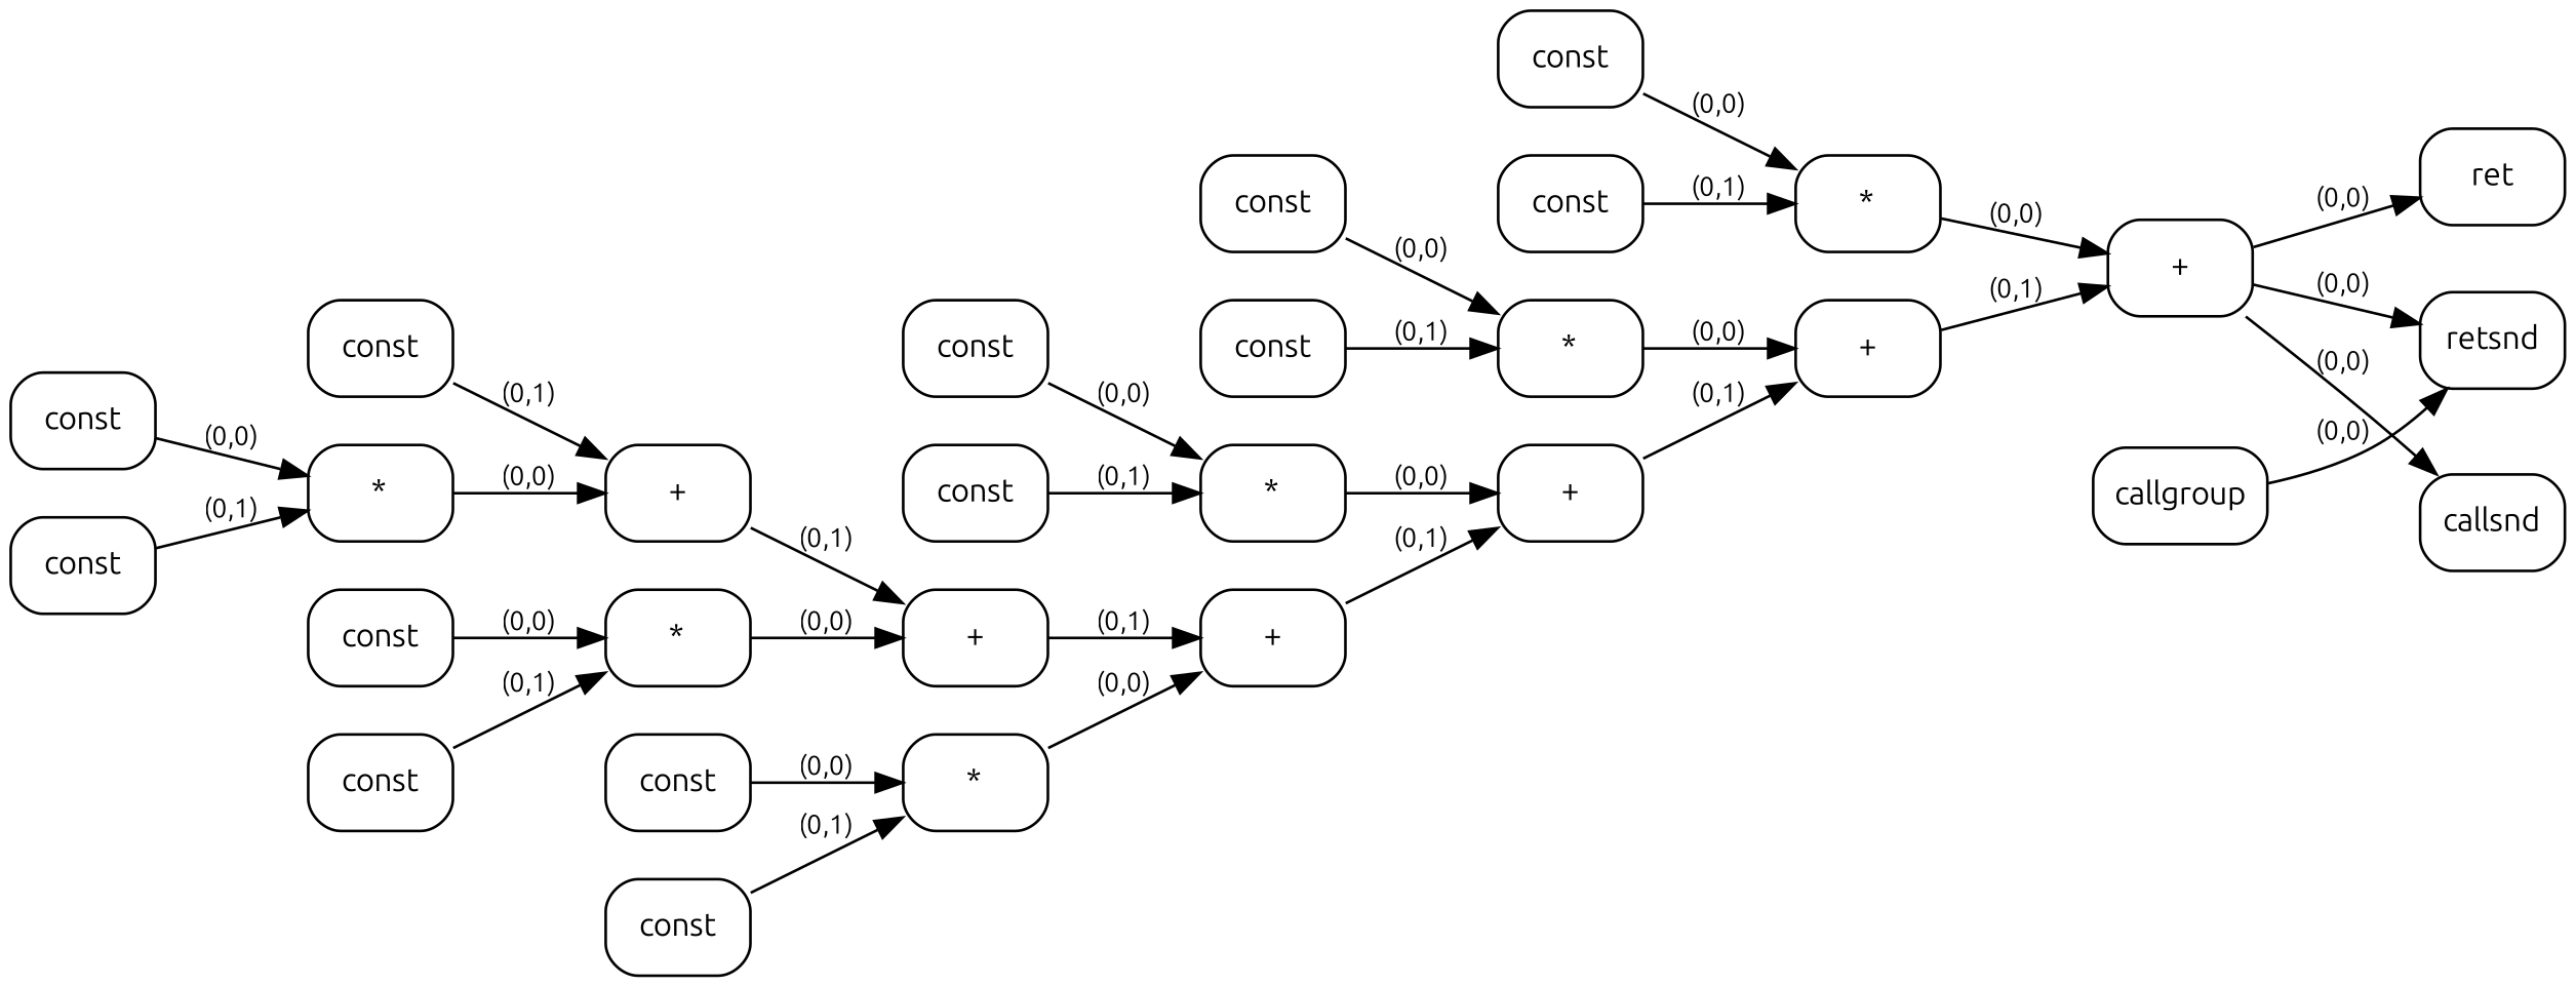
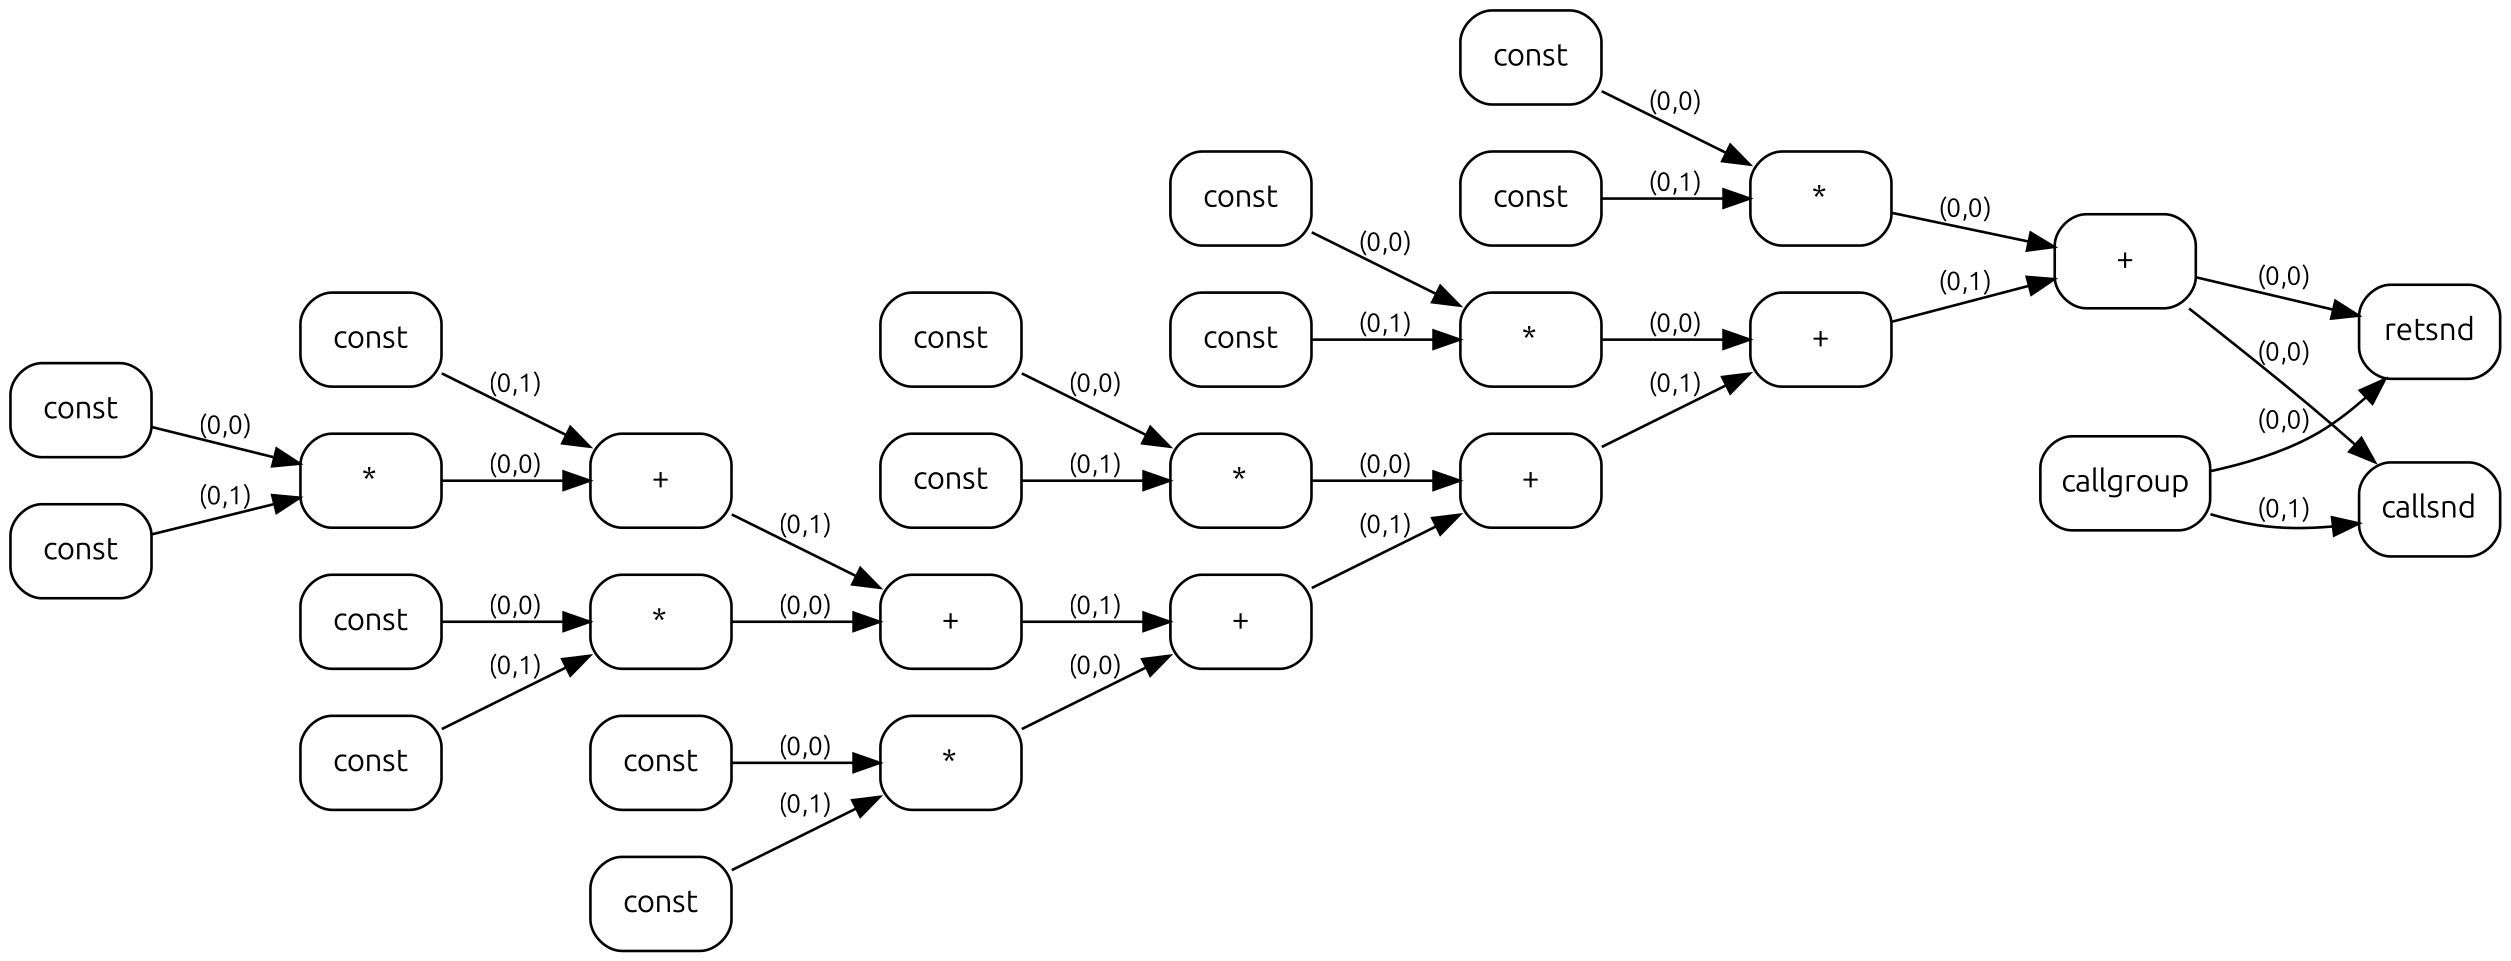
  digraph {
    fontname=Ubuntu
    rankdir=LR
    node [fontname=Ubuntu fontsize=12 shape=box style=rounded]
    edge [fontname=Ubuntu fontsize=10]
    n1 [label=const]
    n2 [label="+"]
    n3 [label="+"]
    n4 [label=const]
    n5 [label="*"]
    n6 [label="+"]
    n7 [label=const]
    n8 [label="*"]
    n9 [label="+"]
    n10 [label=const]
    n11 [label="*"]
    n12 [label="+"]
    n13 [label=const]
    n14 [label="*"]
    n15 [label="+"]
    n16 [label=const]
    n17 [label="*"]
    n18 [label=const]
    n19 [label="*"]
    n20 [label=const]
    n21 [label=const]
    n22 [label=const]
    n23 [label=const]
    n24 [label=const]
    n25 [label=callsnd]
    n26 [label=retsnd]
-   n27 [label=ret]
    n28 [label=const]
    n29 [label=callgroup]
    n1 -> n2 [label="(0,1)"]
    n2 -> n3 [label="(0,1)"]
    n3 -> n15 [label="(0,1)"]
    n4 -> n5 [label="(0,0)"]
    n5 -> n6 [label="(0,0)"]
    n6 -> n25 [label="(0,0)"]
    n6 -> n26 [label="(0,0)"]
-   n6 -> n27 [label="(0,0)"]
    n7 -> n8 [label="(0,0)"]
    n8 -> n9 [label="(0,0)"]
    n9 -> n6 [label="(0,1)"]
    n10 -> n11 [label="(0,0)"]
    n11 -> n12 [label="(0,0)"]
    n12 -> n9 [label="(0,1)"]
    n13 -> n14 [label="(0,0)"]
    n14 -> n15 [label="(0,0)"]
    n15 -> n12 [label="(0,1)"]
    n16 -> n17 [label="(0,0)"]
    n17 -> n3 [label="(0,0)"]
    n18 -> n19 [label="(0,0)"]
    n19 -> n2 [label="(0,0)"]
    n20 -> n19 [label="(0,1)"]
    n21 -> n17 [label="(0,1)"]
    n22 -> n14 [label="(0,1)"]
    n23 -> n11 [label="(0,1)"]
    n24 -> n8 [label="(0,1)"]
    n28 -> n5 [label="(0,1)"]
+   n29 -> n25 [label="(0,1)"]
    n29 -> n26 [label="(0,0)"]
  }
